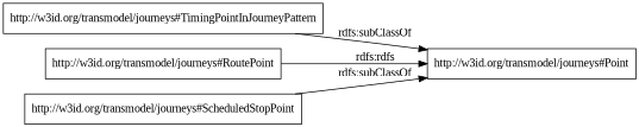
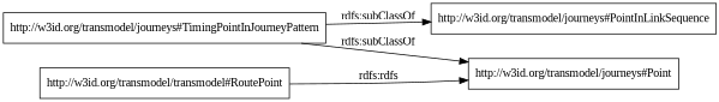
  digraph {
    fontname="Liberation Serif"
    rankdir=LR
    node [color=black fontname="Liberation Serif" shape=rectangle]
    edge [fontname="Liberation Serif"]
    "http://w3id.org/transmodel/journeys#TimingPointInJourneyPattern"
    "http://w3id.org/transmodel/journeys#Point"
-   "http://w3id.org/transmodel/journeys#RoutePoint"
-   "http://w3id.org/transmodel/journeys#ScheduledStopPoint"
+   "http://w3id.org/transmodel/journeys#PointInLinkSequence"
+   "http://w3id.org/transmodel/journeys#RoutePoint" [label="http://w3id.org/transmodel/transmodel#RoutePoint"]
    "http://w3id.org/transmodel/journeys#TimingPointInJourneyPattern" -> "http://w3id.org/transmodel/journeys#Point" [label="rdfs:subClassOf"]
+   "http://w3id.org/transmodel/journeys#TimingPointInJourneyPattern" -> "http://w3id.org/transmodel/journeys#PointInLinkSequence" [label="rdfs:subClassOf"]
    "http://w3id.org/transmodel/journeys#RoutePoint" -> "http://w3id.org/transmodel/journeys#Point" [label="rdfs:rdfs"]
-   "http://w3id.org/transmodel/journeys#ScheduledStopPoint" -> "http://w3id.org/transmodel/journeys#Point" [label="rdfs:subClassOf"]
  }
